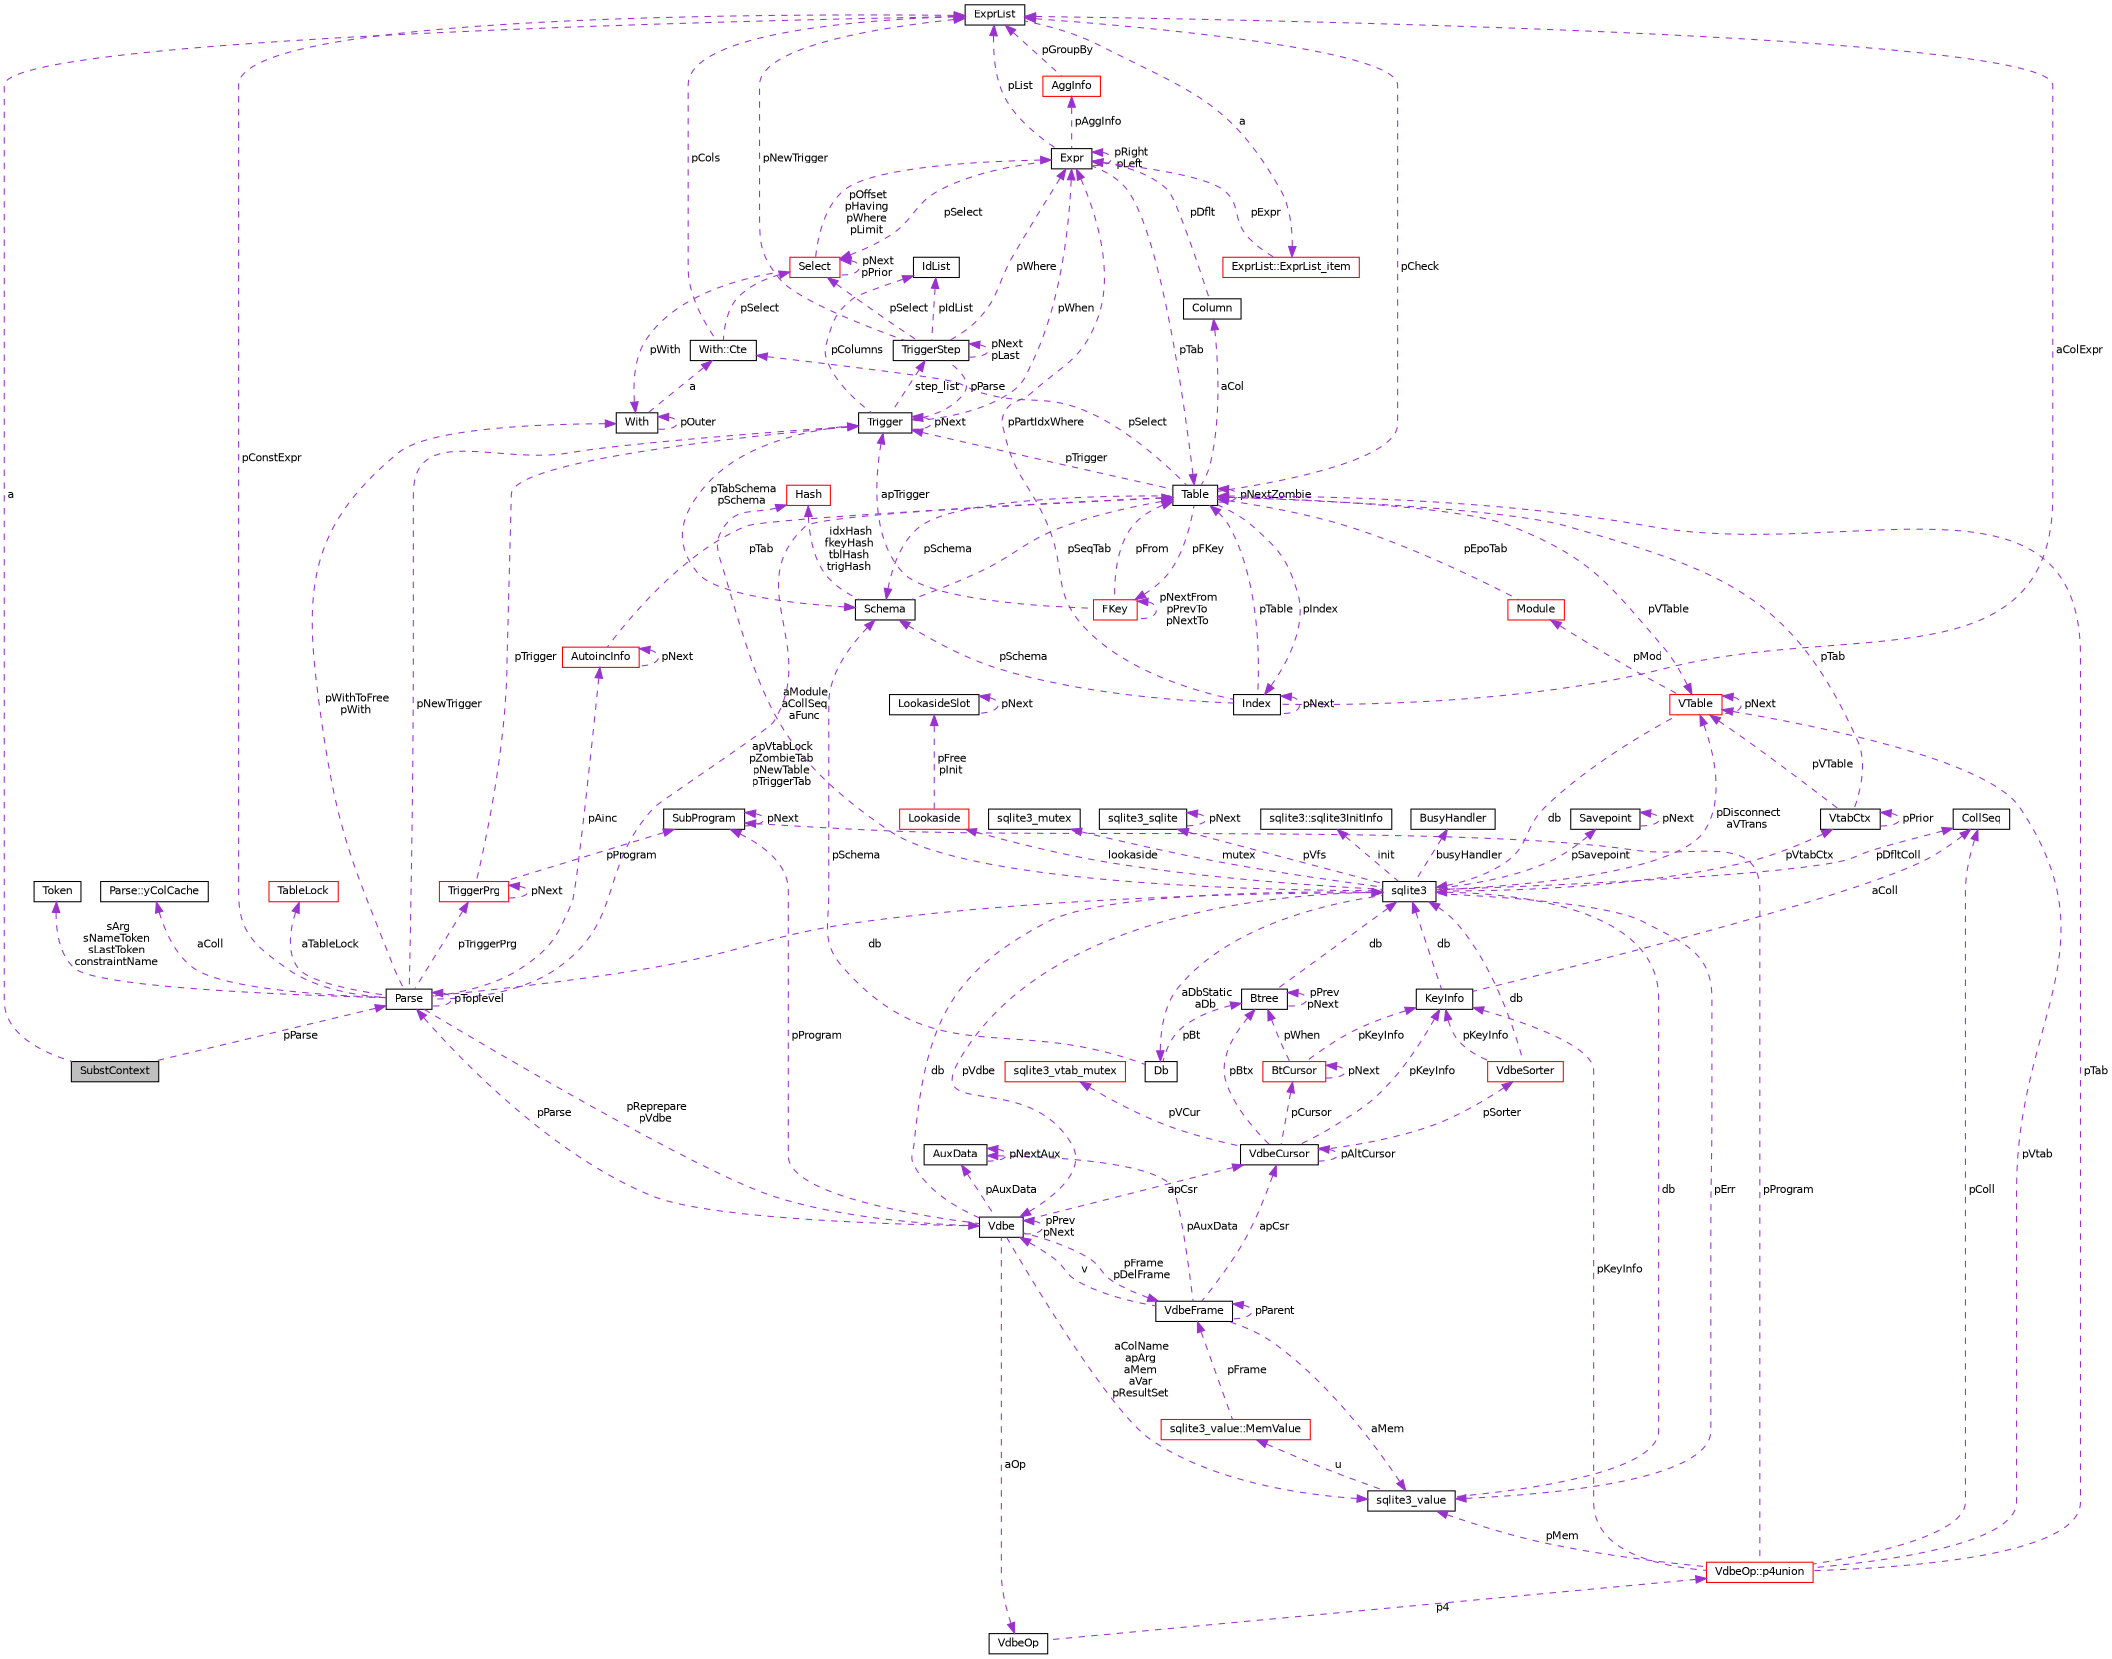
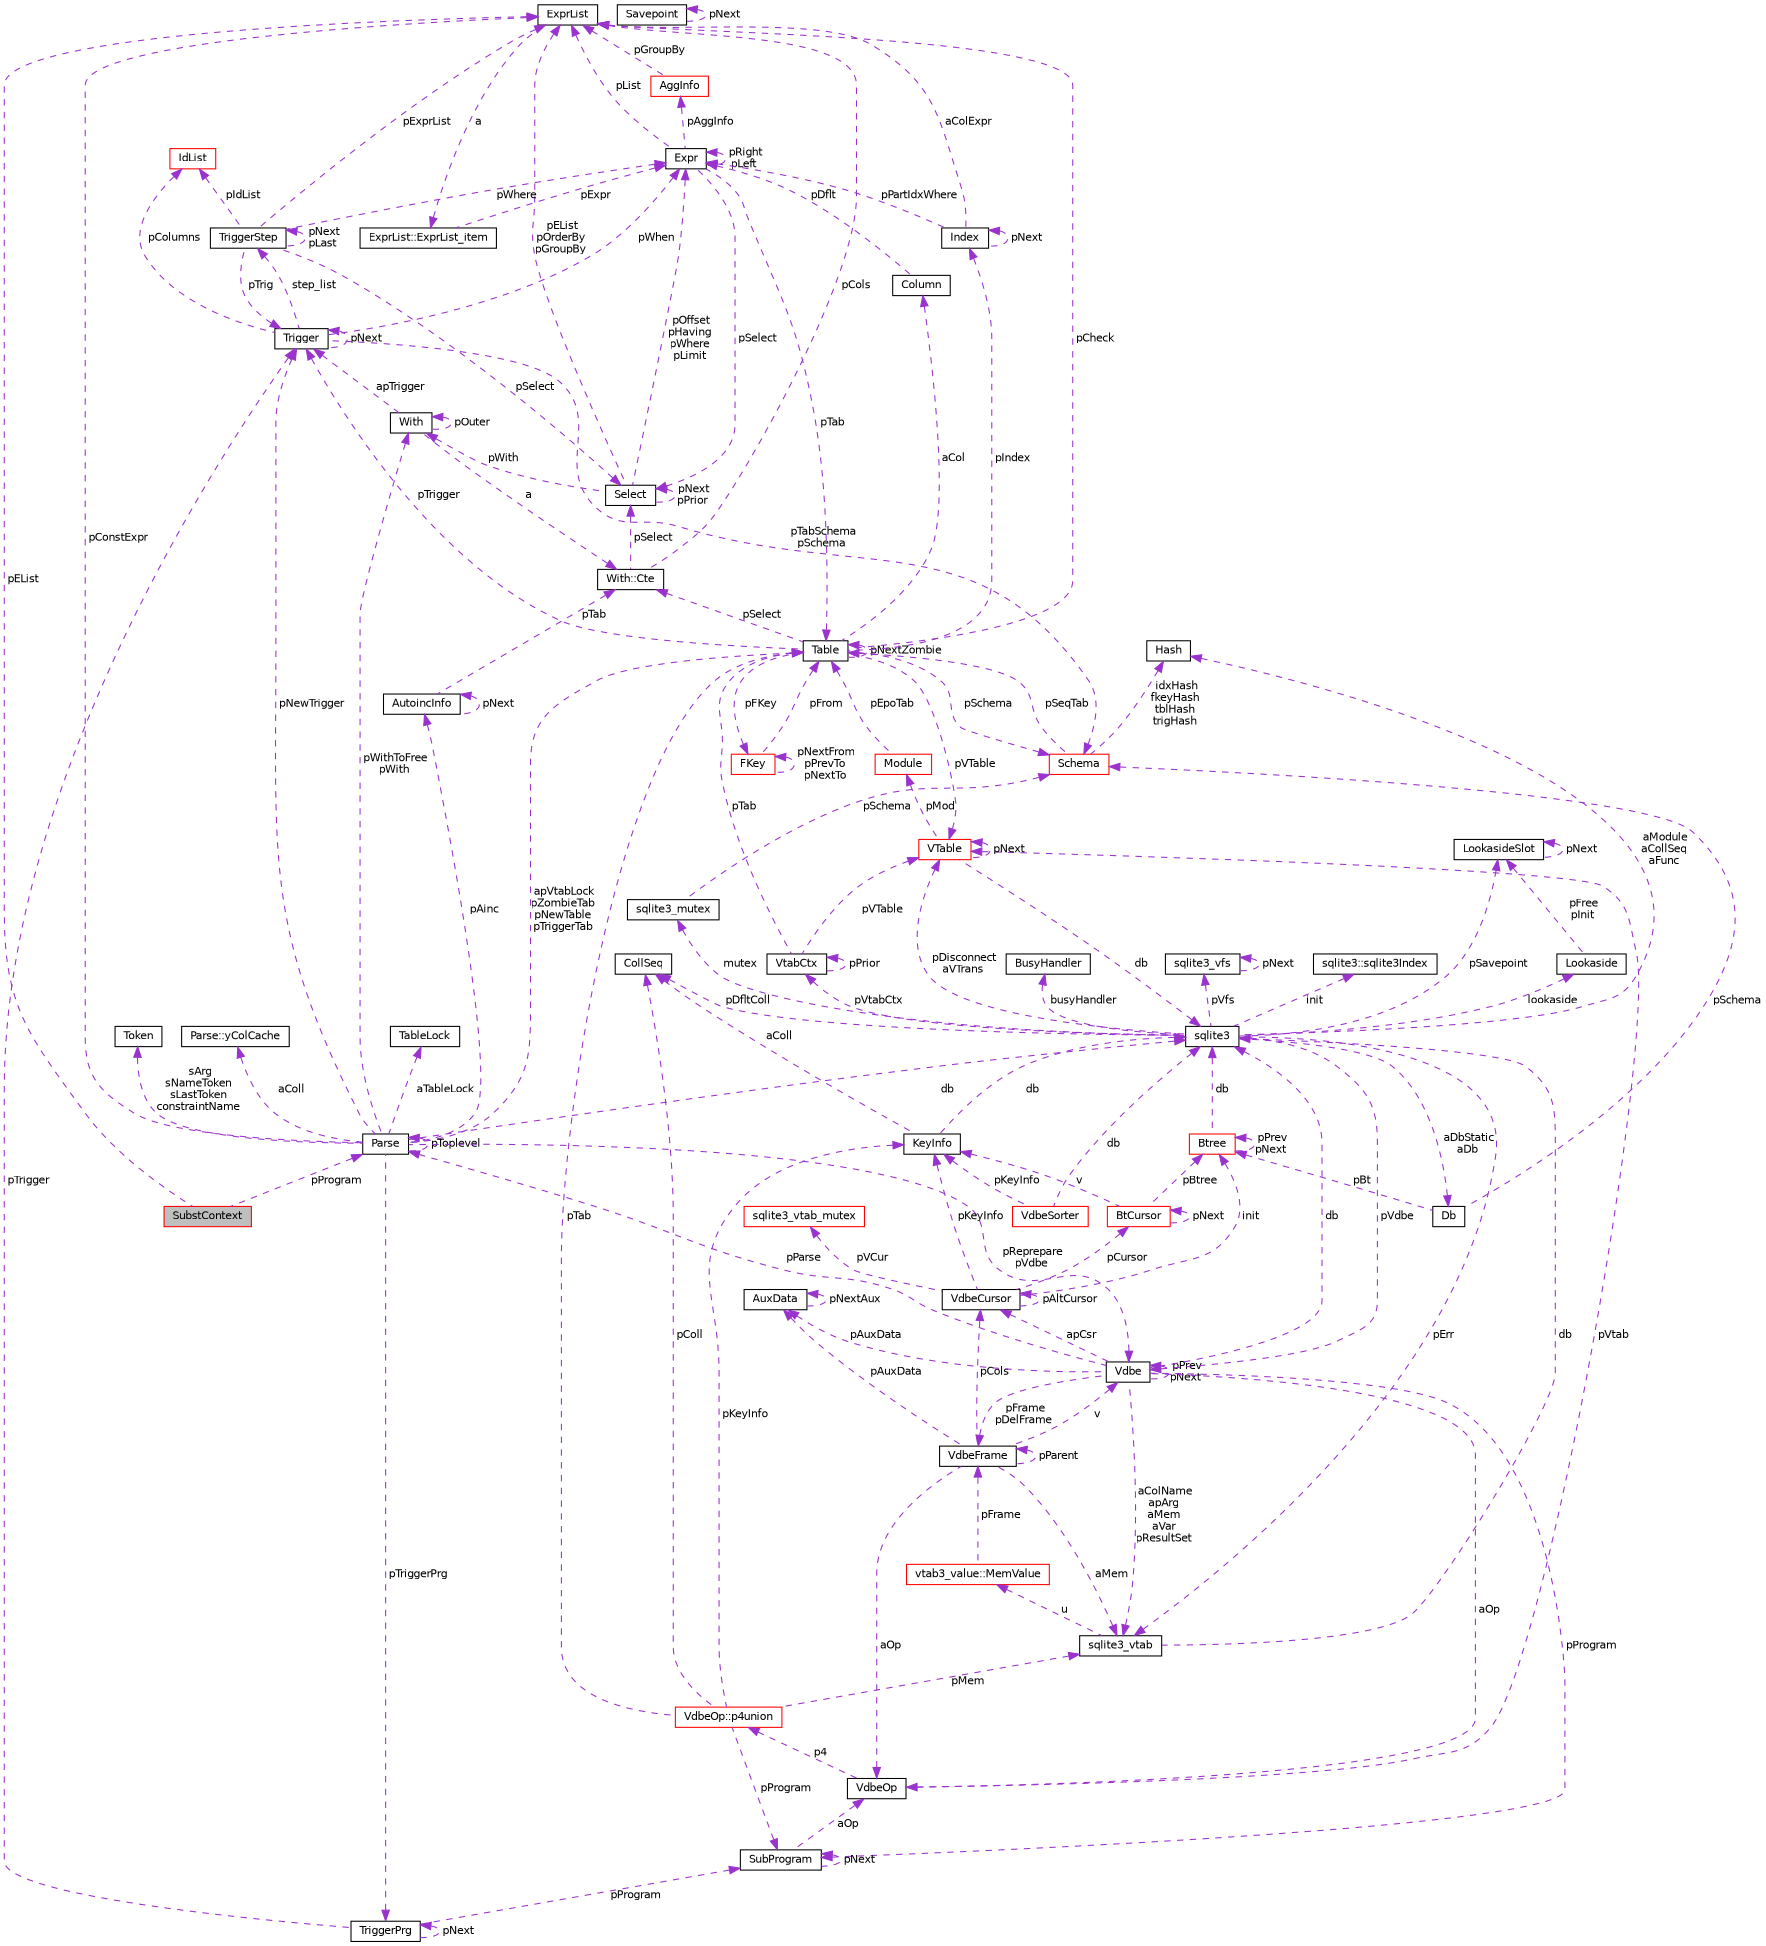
  digraph {
    node [color=black fillcolor=white fontname=Helvetica fontsize=10 shape=record style=filled]
    edge [color=darkorchid3 dir=back fontname=Helvetica fontsize=10 labelfontname=Helvetica labelfontsize=10 style=dashed]
-   n1 [fillcolor=grey75 fontcolor=black height=0.2 label=SubstContext width=0.4]
+   n1 [color=red fillcolor=grey75 fontcolor=black height=0.2 label=SubstContext width=0.4]
    n2 [height=0.2 label=ExprList width=0.4]
    n3 [height=0.2 label=Expr width=0.4]
    n4 [color=red height=0.2 label=AggInfo width=0.4]
    n5 [height=0.2 label=Table width=0.4]
    n6 [height=0.2 label=TriggerStep width=0.4]
-   n7 [color=red height=0.2 label=Select width=0.4]
+   n7 [height=0.2 label=Select width=0.4]
    n8 [height=0.2 label="With::Cte" width=0.4]
    n9 [height=0.2 label=Parse width=0.4]
    n10 [height=0.2 label=Index width=0.4]
-   n11 [color=red height=0.2 label="ExprList::ExprList_item" width=0.4]
+   n11 [height=0.2 label="ExprList::ExprList_item" width=0.4]
    n12 [height=0.2 label=Column width=0.4]
    n13 [height=0.2 label=Trigger width=0.4]
-   n14 [height=0.2 label=Schema width=0.4]
+   n14 [color=red height=0.2 label=Schema width=0.4]
    n15 [color=red height=0.2 label=FKey width=0.4]
    n16 [color=red height=0.2 label="VdbeOp::p4union" width=0.4]
-   n17 [color=red height=0.2 label=AutoincInfo width=0.4]
+   n17 [height=0.2 label=AutoincInfo width=0.4]
    n18 [height=0.2 label=VtabCtx width=0.4]
    n19 [color=red height=0.2 label=Module width=0.4]
    n20 [height=0.2 label=With width=0.4]
    n21 [height=0.2 label=Vdbe width=0.4]
-   n22 [color=red height=0.2 label=TriggerPrg width=0.4]
+   n22 [height=0.2 label=TriggerPrg width=0.4]
    n23 [height=0.2 label=Db width=0.4]
    n24 [height=0.2 label=VdbeOp width=0.4]
    n25 [height=0.2 label=sqlite3 width=0.4]
    n26 [color=red height=0.2 label=VTable width=0.4]
-   n27 [color=red height=0.2 label=Hash width=0.4]
-   n28 [height=0.2 label=sqlite3_value width=0.4]
+   n27 [height=0.2 label=Hash width=0.4]
+   n28 [height=0.2 label=sqlite3_vtab width=0.4]
    n29 [height=0.2 label=KeyInfo width=0.4]
-   n30 [height=0.2 label=Btree width=0.4]
+   n30 [color=red height=0.2 label=Btree width=0.4]
    n31 [color=red height=0.2 label=VdbeSorter width=0.4]
-   n32 [height=0.2 label=IdList width=0.4]
+   n32 [color=red height=0.2 label=IdList width=0.4]
    n33 [height=0.2 label=VdbeFrame width=0.4]
    n34 [height=0.2 label=VdbeCursor width=0.4]
    n35 [color=red height=0.2 label=BtCursor width=0.4]
-   n36 [color=red height=0.2 label="sqlite3_value::MemValue" width=0.4]
+   n36 [color=red height=0.2 label="vtab3_value::MemValue" width=0.4]
    n37 [height=0.2 label=AuxData width=0.4]
    n38 [height=0.2 label=CollSeq width=0.4]
    n39 [color=red height=0.2 label=sqlite3_vtab_mutex width=0.4]
    n40 [height=0.2 label=SubProgram width=0.4]
-   n41 [color=red height=0.2 label=TableLock width=0.4]
+   n41 [height=0.2 label=TableLock width=0.4]
    n42 [height=0.2 label=Token width=0.4]
    n43 [height=0.2 label="Parse::yColCache" width=0.4]
    n44 [height=0.2 label=Savepoint width=0.4]
-   n45 [color=red height=0.2 label=Lookaside width=0.4]
+   n45 [height=0.2 label=Lookaside width=0.4]
    n46 [height=0.2 label=LookasideSlot width=0.4]
    n47 [height=0.2 label=sqlite3_mutex width=0.4]
-   n48 [height=0.2 label=sqlite3_sqlite width=0.4]
-   n49 [height=0.2 label="sqlite3::sqlite3InitInfo" width=0.4]
+   n48 [height=0.2 label=sqlite3_vfs width=0.4]
+   n49 [height=0.2 label="sqlite3::sqlite3Index" width=0.4]
    n50 [height=0.2 label=BusyHandler width=0.4]
-   n2 -> n1 [label=" a"]
+   n2 -> n1 [label=" pEList"]
    n2 -> n3 [label=" pList"]
    n2 -> n4 [label=" pGroupBy"]
    n2 -> n5 [label=" pCheck"]
-   n2 -> n6 [label=" pNewTrigger"]
+   n2 -> n6 [label=" pExprList"]
+   n2 -> n7 [label=" pEList\npOrderBy\npGroupBy"]
    n2 -> n8 [label=" pCols"]
    n2 -> n9 [label=" pConstExpr"]
    n2 -> n10 [label=" aColExpr"]
    n3 -> n3 [label=" pRight\npLeft"]
    n3 -> n6 [label=" pWhere"]
    n3 -> n7 [label=" pOffset\npHaving\npWhere\npLimit"]
    n3 -> n10 [label=" pPartIdxWhere"]
    n3 -> n11 [label=" pExpr"]
    n3 -> n12 [label=" pDflt"]
    n3 -> n13 [label=" pWhen"]
    n4 -> n3 [label=" pAggInfo"]
    n5 -> n3 [label=" pTab"]
    n5 -> n5 [label=" pNextZombie"]
    n5 -> n9 [label=" apVtabLock\npZombieTab\npNewTable\npTriggerTab"]
-   n5 -> n10 [label=" pTable"]
    n5 -> n14 [label=" pSeqTab"]
    n5 -> n15 [label=" pFrom"]
    n5 -> n16 [label=" pTab"]
-   n5 -> n17 [label=" pTab"]
+   n8 -> n17 [label=" pTab"]
    n5 -> n18 [label=" pTab"]
    n5 -> n19 [label=" pEpoTab"]
    n6 -> n6 [label=" pNext\npLast"]
    n6 -> n13 [label=" step_list"]
    n7 -> n3 [label=" pSelect"]
    n7 -> n6 [label=" pSelect"]
    n7 -> n7 [label=" pNext\npPrior"]
    n7 -> n8 [label=" pSelect"]
    n8 -> n5 [label=" pSelect"]
    n8 -> n20 [label=" a"]
-   n9 -> n1 [label=" pParse"]
+   n9 -> n1 [label=" pProgram"]
    n9 -> n9 [label=" pToplevel"]
    n9 -> n21 [label=" pParse"]
    n10 -> n5 [label=" pIndex"]
    n10 -> n10 [label=" pNext"]
    n11 -> n2 [label=" a"]
    n12 -> n5 [label=" aCol"]
    n13 -> n5 [label=" pTrigger"]
-   n13 -> n6 [label=" pParse"]
+   n13 -> n6 [label=" pTrig"]
    n13 -> n9 [label=" pNewTrigger"]
    n13 -> n13 [label=" pNext"]
-   n13 -> n15 [label=" apTrigger"]
+   n13 -> n20 [label=" apTrigger"]
    n13 -> n22 [label=" pTrigger"]
    n14 -> n5 [label=" pSchema"]
-   n14 -> n10 [label=" pSchema"]
+   n14 -> n47 [label=" pSchema"]
    n14 -> n13 [label=" pTabSchema\npSchema"]
    n14 -> n23 [label=" pSchema"]
    n15 -> n5 [label=" pFKey"]
    n15 -> n15 [label=" pNextFrom\npPrevTo\npNextTo"]
    n16 -> n24 [label=" p4"]
    n17 -> n9 [label=" pAinc"]
    n17 -> n17 [label=" pNext"]
    n18 -> n18 [label=" pPrior"]
    n18 -> n25 [label=" pVtabCtx"]
    n19 -> n26 [label=" pMod"]
    n20 -> n7 [label=" pWith"]
    n20 -> n9 [label=" pWithToFree\npWith"]
    n20 -> n20 [label=" pOuter"]
    n21 -> n9 [label=" pReprepare\npVdbe"]
    n21 -> n21 [label=" pPrev\npNext"]
    n21 -> n25 [label=" pVdbe"]
    n21 -> n33 [label=" v"]
    n22 -> n9 [label=" pTriggerPrg"]
    n22 -> n22 [label=" pNext"]
    n23 -> n25 [label=" aDbStatic\naDb"]
    n24 -> n21 [label=" aOp"]
+   n24 -> n33 [label=" aOp"]
+   n24 -> n40 [label=" aOp"]
    n25 -> n9 [label=" db"]
    n25 -> n21 [label=" db"]
    n25 -> n26 [label=" db"]
    n25 -> n28 [label=" db"]
    n25 -> n29 [label=" db"]
    n25 -> n30 [label=" db"]
    n25 -> n31 [label=" db"]
    n26 -> n5 [label=" pVTable"]
-   n26 -> n16 [label=" pVtab"]
+   n26 -> n24 [label=" pVtab"]
    n26 -> n18 [label=" pVTable"]
    n26 -> n25 [label=" pDisconnect\naVTrans"]
    n26 -> n26 [label=" pNext"]
    n27 -> n14 [label=" idxHash\nfkeyHash\ntblHash\ntrigHash"]
    n27 -> n25 [label=" aModule\naCollSeq\naFunc"]
    n28 -> n16 [label=" pMem"]
    n28 -> n21 [label=" aColName\napArg\naMem\naVar\npResultSet"]
    n28 -> n25 [label=" pErr"]
    n28 -> n33 [label=" aMem"]
    n29 -> n16 [label=" pKeyInfo"]
    n29 -> n31 [label=" pKeyInfo"]
    n29 -> n34 [label=" pKeyInfo"]
-   n29 -> n35 [label=" pKeyInfo"]
+   n29 -> n35 [label=" v"]
    n30 -> n23 [label=" pBt"]
    n30 -> n30 [label=" pPrev\npNext"]
-   n30 -> n34 [label=" pBtx"]
-   n30 -> n35 [label=" pWhen"]
-   n31 -> n34 [label=" pSorter"]
+   n30 -> n34 [label=" init"]
+   n30 -> n35 [label=" pBtree"]
    n32 -> n6 [label=" pIdList"]
    n32 -> n13 [label=" pColumns"]
    n33 -> n21 [label=" pFrame\npDelFrame"]
    n33 -> n33 [label=" pParent"]
    n33 -> n36 [label=" pFrame"]
    n34 -> n21 [label=" apCsr"]
-   n34 -> n33 [label=" apCsr"]
+   n34 -> n33 [label=" pCols"]
    n34 -> n34 [label=" pAltCursor"]
    n35 -> n34 [label=" pCursor"]
    n35 -> n35 [label=" pNext"]
    n36 -> n28 [label=" u"]
    n37 -> n21 [label=" pAuxData"]
    n37 -> n33 [label=" pAuxData"]
    n37 -> n37 [label=" pNextAux"]
    n38 -> n16 [label=" pColl"]
    n38 -> n25 [label=" pDfltColl"]
    n38 -> n29 [label=" aColl"]
    n39 -> n34 [label=" pVCur"]
    n40 -> n16 [label=" pProgram"]
    n40 -> n21 [label=" pProgram"]
    n40 -> n22 [label=" pProgram"]
    n40 -> n40 [label=" pNext"]
    n41 -> n9 [label=" aTableLock"]
    n42 -> n9 [label=" sArg\nsNameToken\nsLastToken\nconstraintName"]
    n43 -> n9 [label=" aColl"]
-   n44 -> n25 [label=" pSavepoint"]
+   n46 -> n25 [label=" pSavepoint"]
    n44 -> n44 [label=" pNext"]
    n45 -> n25 [label=" lookaside"]
    n46 -> n45 [label=" pFree\npInit"]
    n46 -> n46 [label=" pNext"]
    n47 -> n25 [label=" mutex"]
    n48 -> n25 [label=" pVfs"]
    n48 -> n48 [label=" pNext"]
    n49 -> n25 [label=" init"]
    n50 -> n25 [label=" busyHandler"]
  }
